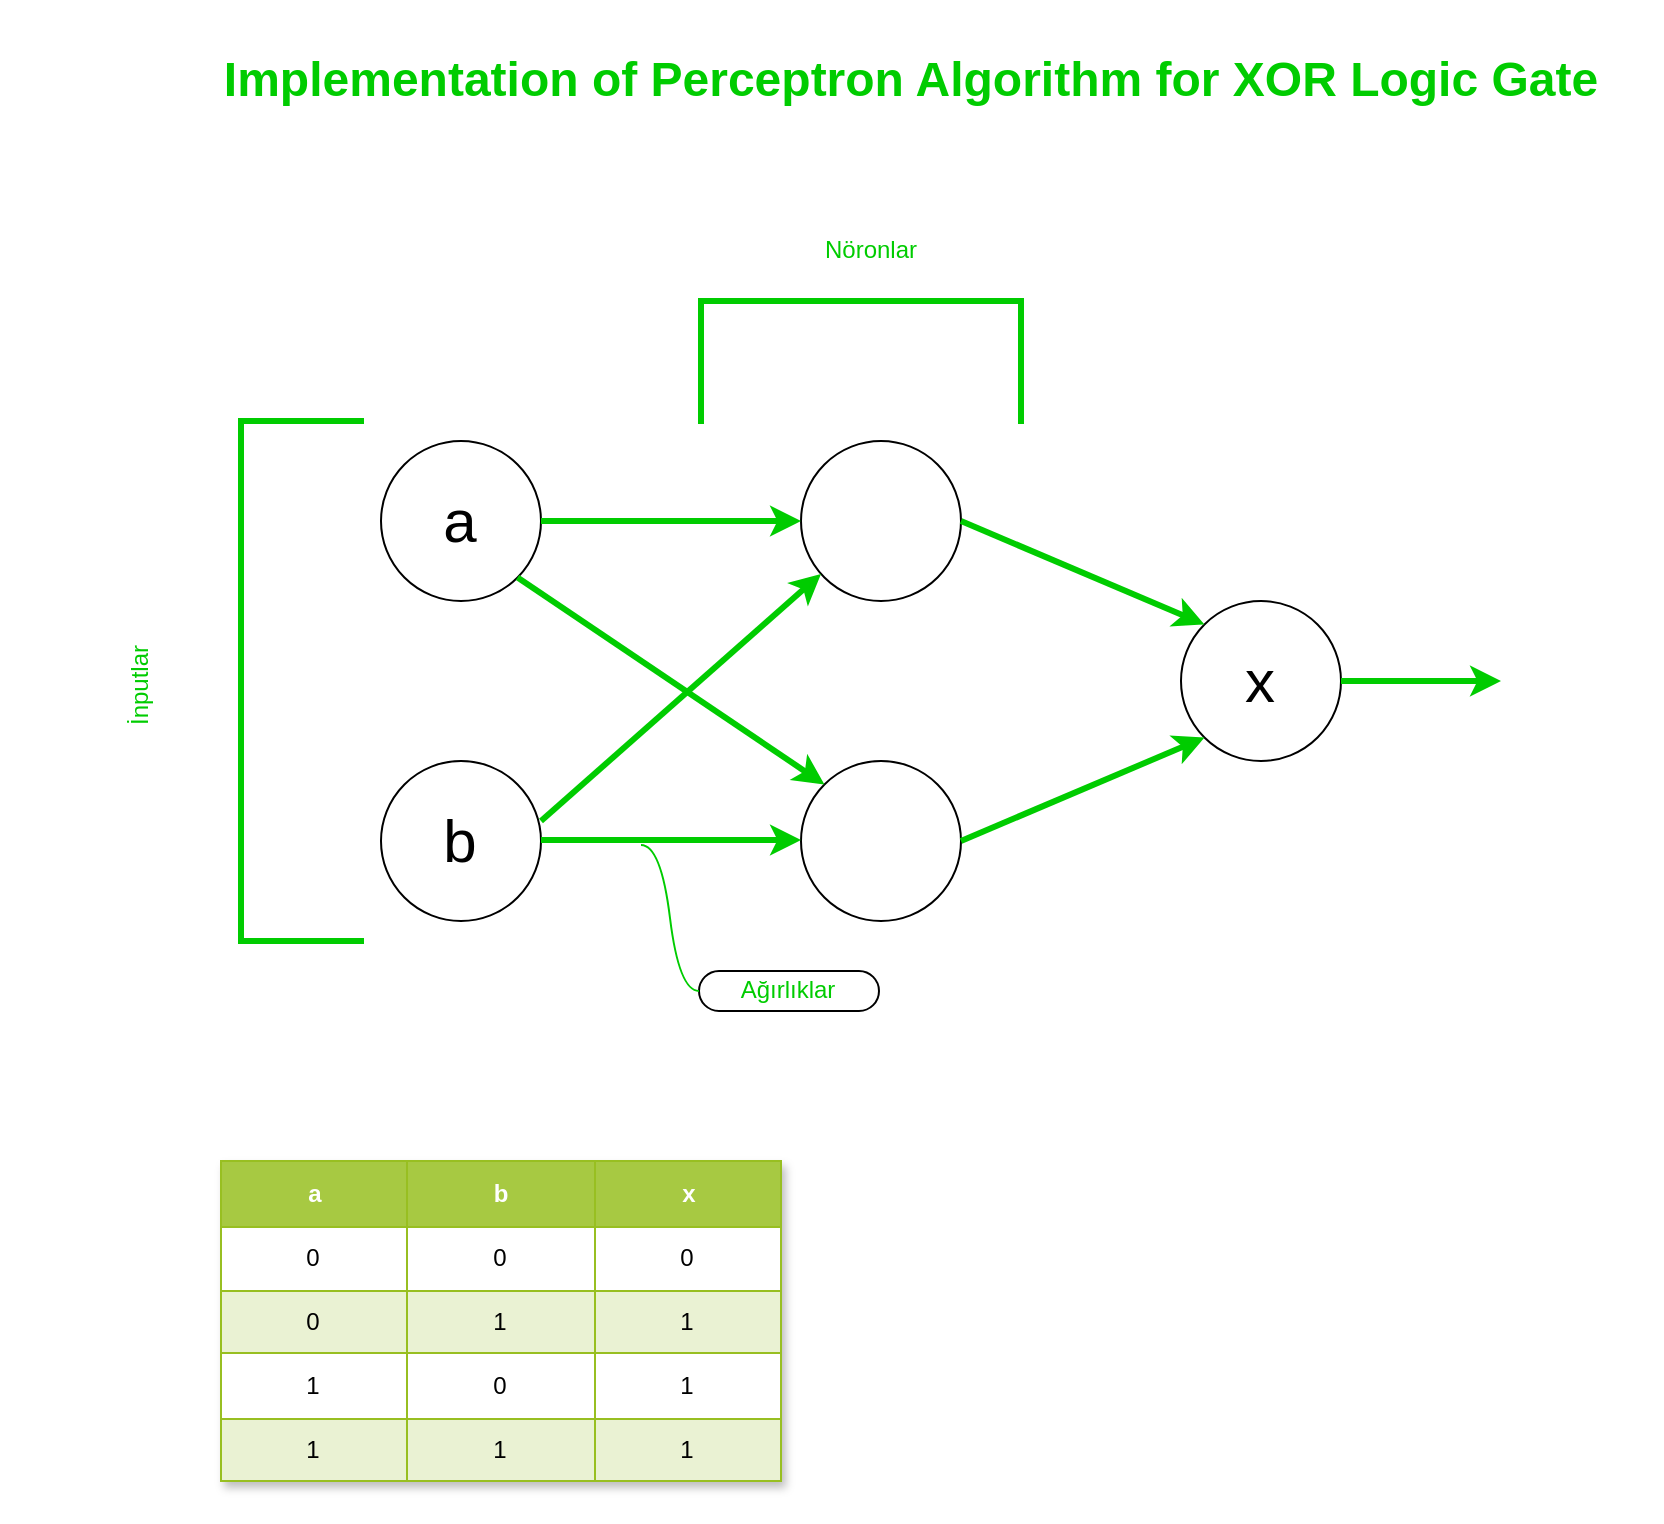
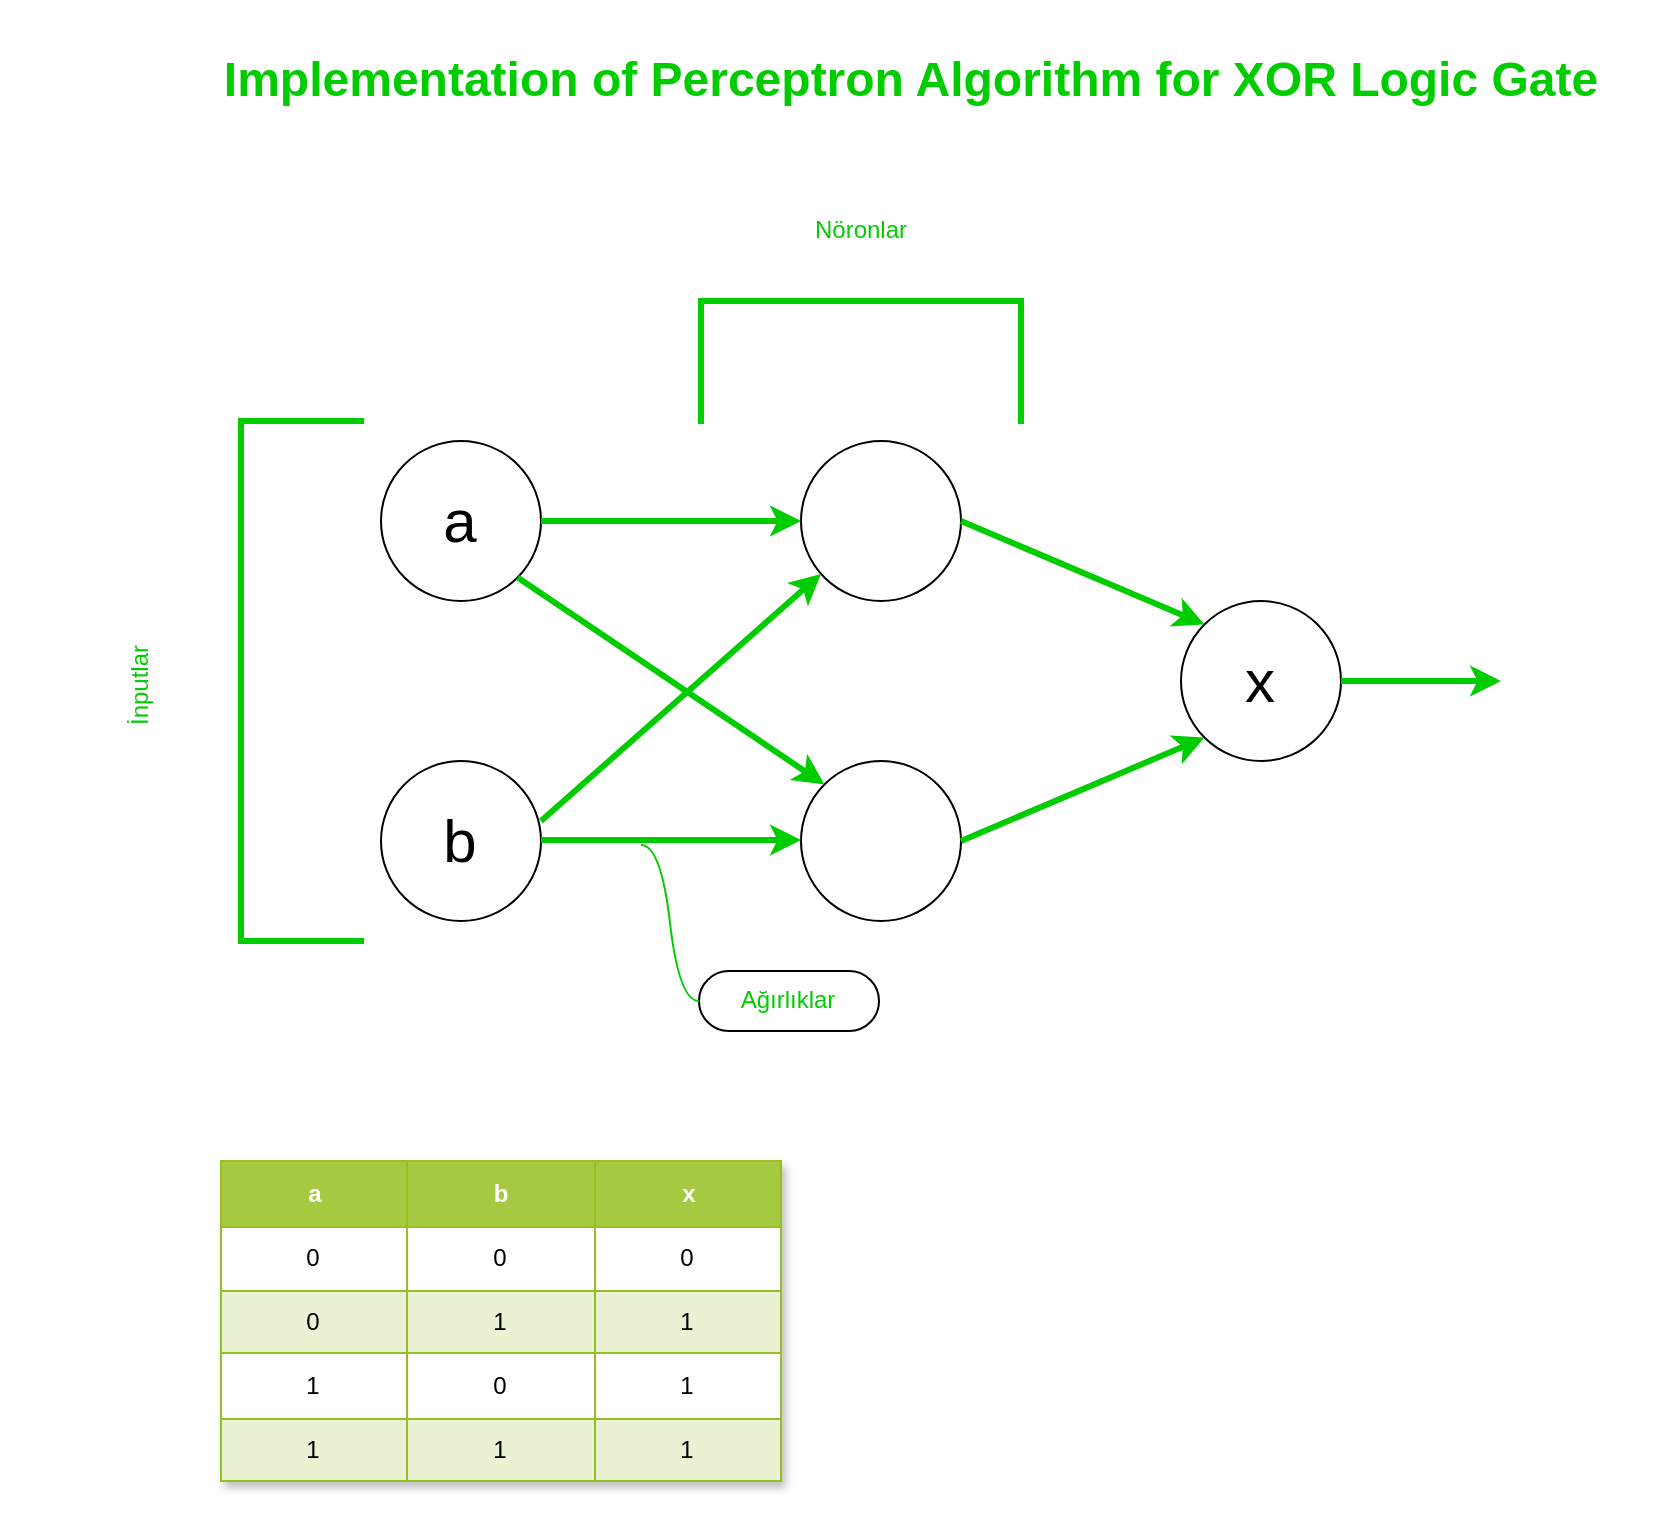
  <mxCell id="0" />
  <mxCell id="1" parent="0" />
  <mxCell id="2" value="&lt;font style=&quot;font-size: 30px;&quot;&gt;a&lt;/font&gt;" style="ellipse;whiteSpace=wrap;html=1;aspect=fixed;" vertex="1" parent="1"><mxGeometry x="190" y="220" width="80" height="80" as="geometry" /></mxCell>
  <mxCell id="3" value="&lt;font style=&quot;font-size: 30px;&quot;&gt;b&lt;/font&gt;" style="ellipse;whiteSpace=wrap;html=1;aspect=fixed;" vertex="1" parent="1"><mxGeometry x="190" y="380" width="80" height="80" as="geometry" /></mxCell>
  <mxCell id="4" value="" style="ellipse;whiteSpace=wrap;html=1;aspect=fixed;" vertex="1" parent="1"><mxGeometry x="400" y="220" width="80" height="80" as="geometry" /></mxCell>
  <mxCell id="5" value="" style="ellipse;whiteSpace=wrap;html=1;aspect=fixed;" vertex="1" parent="1"><mxGeometry x="400" y="380" width="80" height="80" as="geometry" /></mxCell>
  <mxCell id="6" value="&lt;font style=&quot;font-size: 30px;&quot;&gt;x&lt;/font&gt;" style="ellipse;whiteSpace=wrap;html=1;aspect=fixed;" vertex="1" parent="1"><mxGeometry x="590" y="300" width="80" height="80" as="geometry" /></mxCell>
  <mxCell id="7" value="" style="endArrow=classic;html=1;rounded=0;entryX=0;entryY=0.5;entryDx=0;entryDy=0;strokeWidth=3;strokeColor=#00CC00;" edge="1" parent="1" target="4"><mxGeometry width="50" height="50" relative="1" as="geometry"><mxPoint x="270" y="260" as="sourcePoint" /><mxPoint x="320" y="210" as="targetPoint" /></mxGeometry></mxCell>
  <mxCell id="8" value="" style="endArrow=classic;html=1;rounded=0;entryX=0;entryY=0.5;entryDx=0;entryDy=0;strokeWidth=3;strokeColor=#00CC00;" edge="1" parent="1"><mxGeometry width="50" height="50" relative="1" as="geometry"><mxPoint x="270" y="419.5" as="sourcePoint" /><mxPoint x="400" y="419.5" as="targetPoint" /></mxGeometry></mxCell>
  <mxCell id="9" value="" style="endArrow=classic;html=1;rounded=0;entryX=0;entryY=0;entryDx=0;entryDy=0;strokeWidth=3;strokeColor=#00CC00;" edge="1" parent="1" target="6"><mxGeometry width="50" height="50" relative="1" as="geometry"><mxPoint x="480" y="260" as="sourcePoint" /><mxPoint x="530" y="210" as="targetPoint" /></mxGeometry></mxCell>
  <mxCell id="10" value="" style="endArrow=classic;html=1;rounded=0;entryX=0;entryY=1;entryDx=0;entryDy=0;strokeWidth=3;strokeColor=#00CC00;" edge="1" parent="1" target="6"><mxGeometry width="50" height="50" relative="1" as="geometry"><mxPoint x="480" y="420" as="sourcePoint" /><mxPoint x="530" y="370" as="targetPoint" /></mxGeometry></mxCell>
  <mxCell id="11" value="" style="endArrow=classic;html=1;rounded=0;strokeWidth=3;strokeColor=#00CC00;" edge="1" parent="1" target="4"><mxGeometry width="50" height="50" relative="1" as="geometry"><mxPoint x="270" y="410" as="sourcePoint" /><mxPoint x="320" y="360" as="targetPoint" /></mxGeometry></mxCell>
  <mxCell id="12" value="" style="endArrow=classic;html=1;rounded=0;entryX=0;entryY=0;entryDx=0;entryDy=0;exitX=1;exitY=1;exitDx=0;exitDy=0;strokeWidth=3;strokeColor=#00CC00;" edge="1" parent="1" source="2" target="5"><mxGeometry width="50" height="50" relative="1" as="geometry"><mxPoint x="260" y="300" as="sourcePoint" /><mxPoint x="310" y="250" as="targetPoint" /></mxGeometry></mxCell>
  <mxCell id="13" value="" style="endArrow=classic;html=1;rounded=0;strokeColor=#00CC00;strokeWidth=3;" edge="1" parent="1"><mxGeometry width="50" height="50" relative="1" as="geometry"><mxPoint x="670" y="340" as="sourcePoint" /><mxPoint x="750" y="340" as="targetPoint" /></mxGeometry></mxCell>
  <mxCell id="14" value="Assets" style="childLayout=tableLayout;recursiveResize=0;strokeColor=#98bf21;fillColor=#A7C942;shadow=1;" vertex="1" parent="1"><mxGeometry x="110" y="580" width="280" height="160" as="geometry" /></mxCell>
  <mxCell id="15" style="shape=tableRow;horizontal=0;startSize=0;swimlaneHead=0;swimlaneBody=0;top=0;left=0;bottom=0;right=0;dropTarget=0;collapsible=0;recursiveResize=0;expand=0;fontStyle=0;strokeColor=inherit;fillColor=#ffffff;" vertex="1" parent="14"><mxGeometry width="280" height="33" as="geometry" /></mxCell>
  <mxCell id="16" value="a" style="connectable=0;recursiveResize=0;strokeColor=inherit;fillColor=#A7C942;align=center;fontStyle=1;fontColor=#FFFFFF;html=1;" vertex="1" parent="15"><mxGeometry width="93" height="33" as="geometry"><mxRectangle width="93" height="33" as="alternateBounds" /></mxGeometry></mxCell>
  <mxCell id="17" value="b" style="connectable=0;recursiveResize=0;strokeColor=inherit;fillColor=#A7C942;align=center;fontStyle=1;fontColor=#FFFFFF;html=1;" vertex="1" parent="15"><mxGeometry x="93" width="94" height="33" as="geometry"><mxRectangle width="94" height="33" as="alternateBounds" /></mxGeometry></mxCell>
  <mxCell id="18" value="x" style="connectable=0;recursiveResize=0;strokeColor=inherit;fillColor=#A7C942;align=center;fontStyle=1;fontColor=#FFFFFF;html=1;" vertex="1" parent="15"><mxGeometry x="187" width="93" height="33" as="geometry"><mxRectangle width="93" height="33" as="alternateBounds" /></mxGeometry></mxCell>
  <mxCell id="19" value="" style="shape=tableRow;horizontal=0;startSize=0;swimlaneHead=0;swimlaneBody=0;top=0;left=0;bottom=0;right=0;dropTarget=0;collapsible=0;recursiveResize=0;expand=0;fontStyle=0;strokeColor=inherit;fillColor=#ffffff;" vertex="1" parent="14"><mxGeometry y="33" width="280" height="32" as="geometry" /></mxCell>
  <mxCell id="20" value="0" style="connectable=0;recursiveResize=0;strokeColor=inherit;fillColor=inherit;align=center;whiteSpace=wrap;html=1;" vertex="1" parent="19"><mxGeometry width="93" height="32" as="geometry"><mxRectangle width="93" height="32" as="alternateBounds" /></mxGeometry></mxCell>
  <mxCell id="21" value="0" style="connectable=0;recursiveResize=0;strokeColor=inherit;fillColor=inherit;align=center;whiteSpace=wrap;html=1;" vertex="1" parent="19"><mxGeometry x="93" width="94" height="32" as="geometry"><mxRectangle width="94" height="32" as="alternateBounds" /></mxGeometry></mxCell>
  <mxCell id="22" value="0" style="connectable=0;recursiveResize=0;strokeColor=inherit;fillColor=inherit;align=center;whiteSpace=wrap;html=1;" vertex="1" parent="19"><mxGeometry x="187" width="93" height="32" as="geometry"><mxRectangle width="93" height="32" as="alternateBounds" /></mxGeometry></mxCell>
  <mxCell id="23" value="" style="shape=tableRow;horizontal=0;startSize=0;swimlaneHead=0;swimlaneBody=0;top=0;left=0;bottom=0;right=0;dropTarget=0;collapsible=0;recursiveResize=0;expand=0;fontStyle=1;strokeColor=inherit;fillColor=#EAF2D3;" vertex="1" parent="14"><mxGeometry y="65" width="280" height="31" as="geometry" /></mxCell>
  <mxCell id="24" value="0" style="connectable=0;recursiveResize=0;strokeColor=inherit;fillColor=inherit;whiteSpace=wrap;html=1;" vertex="1" parent="23"><mxGeometry width="93" height="31" as="geometry"><mxRectangle width="93" height="31" as="alternateBounds" /></mxGeometry></mxCell>
  <mxCell id="25" value="1" style="connectable=0;recursiveResize=0;strokeColor=inherit;fillColor=inherit;whiteSpace=wrap;html=1;" vertex="1" parent="23"><mxGeometry x="93" width="94" height="31" as="geometry"><mxRectangle width="94" height="31" as="alternateBounds" /></mxGeometry></mxCell>
  <mxCell id="26" value="1" style="connectable=0;recursiveResize=0;strokeColor=inherit;fillColor=inherit;whiteSpace=wrap;html=1;" vertex="1" parent="23"><mxGeometry x="187" width="93" height="31" as="geometry"><mxRectangle width="93" height="31" as="alternateBounds" /></mxGeometry></mxCell>
  <mxCell id="27" value="" style="shape=tableRow;horizontal=0;startSize=0;swimlaneHead=0;swimlaneBody=0;top=0;left=0;bottom=0;right=0;dropTarget=0;collapsible=0;recursiveResize=0;expand=0;fontStyle=0;strokeColor=inherit;fillColor=#ffffff;" vertex="1" parent="14"><mxGeometry y="96" width="280" height="33" as="geometry" /></mxCell>
  <mxCell id="28" value="1" style="connectable=0;recursiveResize=0;strokeColor=inherit;fillColor=inherit;fontStyle=0;align=center;whiteSpace=wrap;html=1;" vertex="1" parent="27"><mxGeometry width="93" height="33" as="geometry"><mxRectangle width="93" height="33" as="alternateBounds" /></mxGeometry></mxCell>
  <mxCell id="29" value="0" style="connectable=0;recursiveResize=0;strokeColor=inherit;fillColor=inherit;fontStyle=0;align=center;whiteSpace=wrap;html=1;" vertex="1" parent="27"><mxGeometry x="93" width="94" height="33" as="geometry"><mxRectangle width="94" height="33" as="alternateBounds" /></mxGeometry></mxCell>
  <mxCell id="30" value="1" style="connectable=0;recursiveResize=0;strokeColor=inherit;fillColor=inherit;fontStyle=0;align=center;whiteSpace=wrap;html=1;" vertex="1" parent="27"><mxGeometry x="187" width="93" height="33" as="geometry"><mxRectangle width="93" height="33" as="alternateBounds" /></mxGeometry></mxCell>
  <mxCell id="31" value="" style="shape=tableRow;horizontal=0;startSize=0;swimlaneHead=0;swimlaneBody=0;top=0;left=0;bottom=0;right=0;dropTarget=0;collapsible=0;recursiveResize=0;expand=0;fontStyle=1;strokeColor=inherit;fillColor=#EAF2D3;" vertex="1" parent="14"><mxGeometry y="129" width="280" height="31" as="geometry" /></mxCell>
  <mxCell id="32" value="1" style="connectable=0;recursiveResize=0;strokeColor=inherit;fillColor=inherit;whiteSpace=wrap;html=1;" vertex="1" parent="31"><mxGeometry width="93" height="31" as="geometry"><mxRectangle width="93" height="31" as="alternateBounds" /></mxGeometry></mxCell>
  <mxCell id="33" value="1" style="connectable=0;recursiveResize=0;strokeColor=inherit;fillColor=inherit;whiteSpace=wrap;html=1;" vertex="1" parent="31"><mxGeometry x="93" width="94" height="31" as="geometry"><mxRectangle width="94" height="31" as="alternateBounds" /></mxGeometry></mxCell>
  <mxCell id="34" value="1" style="connectable=0;recursiveResize=0;strokeColor=inherit;fillColor=inherit;whiteSpace=wrap;html=1;" vertex="1" parent="31"><mxGeometry x="187" width="93" height="31" as="geometry"><mxRectangle width="93" height="31" as="alternateBounds" /></mxGeometry></mxCell>
  <mxCell id="35" value="&lt;h1 style=&quot;box-sizing: border-box; margin: 0px; padding: 0px; border: 0px; vertical-align: baseline; clear: both; font-family: &amp;quot;Source Sans 3&amp;quot;, sans-serif; text-align: left;&quot;&gt;&lt;font color=&quot;#00cc00&quot; style=&quot;font-size: 24px; background-color: rgb(255, 255, 255);&quot;&gt;Implementation of Perceptron Algorithm for XOR Logic Gate&lt;/font&gt;&lt;/h1&gt;" style="text;html=1;align=center;verticalAlign=middle;resizable=0;points=[];autosize=1;strokeColor=none;fillColor=#FFFFFF;" vertex="1" parent="1"><mxGeometry x="100" y="20" width="710" height="40" as="geometry" /></mxCell>
  <mxCell id="36" value="" style="shape=partialRectangle;whiteSpace=wrap;html=1;bottom=1;right=1;left=1;top=0;fillColor=none;routingCenterX=-0.5;rotation=-180;strokeWidth=3;strokeColor=#00CC00;" vertex="1" parent="1"><mxGeometry x="350" y="150" width="160" height="60" as="geometry" /></mxCell>
- <mxCell id="37" value="&lt;font color=&quot;#00cc00&quot;&gt;Nöronlar&lt;/font&gt;" style="text;html=1;align=center;verticalAlign=middle;resizable=0;points=[];autosize=1;strokeColor=none;fillColor=none;" vertex="1" parent="1"><mxGeometry x="400" y="110" width="70" height="30" as="geometry" /></mxCell>
+ <mxCell id="37" value="&lt;font color=&quot;#00cc00&quot;&gt;Nöronlar&lt;/font&gt;" style="text;html=1;align=center;verticalAlign=middle;resizable=0;points=[];autosize=1;strokeColor=none;fillColor=none;" vertex="1" parent="1"><mxGeometry x="395" y="100" width="70" height="30" as="geometry" /></mxCell>
  <mxCell id="38" value="" style="shape=partialRectangle;whiteSpace=wrap;html=1;bottom=1;right=1;left=1;top=0;fillColor=none;routingCenterX=-0.5;rotation=90;strokeWidth=3;strokeColor=#00CC00;" vertex="1" parent="1"><mxGeometry x="20" y="310" width="260" height="60" as="geometry" /></mxCell>
  <mxCell id="39" value="&lt;font color=&quot;#00cc00&quot;&gt;İnputlar&lt;/font&gt;" style="text;html=1;align=center;verticalAlign=middle;resizable=0;points=[];autosize=1;strokeColor=none;fillColor=none;rotation=-90;" vertex="1" parent="1"><mxGeometry x="40" y="328" width="60" height="30" as="geometry" /></mxCell>
- <mxCell id="40" value="&lt;font color=&quot;#00cc00&quot;&gt;Ağırlıklar&lt;/font&gt;" style="whiteSpace=wrap;html=1;rounded=1;arcSize=50;align=center;verticalAlign=middle;strokeWidth=1;autosize=1;spacing=4;treeFolding=1;treeMoving=1;newEdgeStyle={&quot;edgeStyle&quot;:&quot;entityRelationEdgeStyle&quot;,&quot;startArrow&quot;:&quot;none&quot;,&quot;endArrow&quot;:&quot;none&quot;,&quot;segment&quot;:10,&quot;curved&quot;:1,&quot;sourcePerimeterSpacing&quot;:0,&quot;targetPerimeterSpacing&quot;:0};" vertex="1" parent="1"><mxGeometry x="349" y="485" width="90" height="20" as="geometry" /></mxCell>
+ <mxCell id="40" value="&lt;font color=&quot;#00cc00&quot;&gt;Ağırlıklar&lt;/font&gt;" style="whiteSpace=wrap;html=1;rounded=1;arcSize=50;align=center;verticalAlign=middle;strokeWidth=1;autosize=1;spacing=4;treeFolding=1;treeMoving=1;newEdgeStyle={&quot;edgeStyle&quot;:&quot;entityRelationEdgeStyle&quot;,&quot;startArrow&quot;:&quot;none&quot;,&quot;endArrow&quot;:&quot;none&quot;,&quot;segment&quot;:10,&quot;curved&quot;:1,&quot;sourcePerimeterSpacing&quot;:0,&quot;targetPerimeterSpacing&quot;:0};" vertex="1" parent="1"><mxGeometry x="349" y="485" width="90" height="30" as="geometry" /></mxCell>
  <mxCell id="41" value="" style="edgeStyle=entityRelationEdgeStyle;startArrow=none;endArrow=none;segment=10;curved=1;sourcePerimeterSpacing=0;targetPerimeterSpacing=0;rounded=0;strokeColor=#00CC00;" edge="1" target="40" parent="1"><mxGeometry relative="1" as="geometry"><mxPoint x="320" y="422" as="sourcePoint" /></mxGeometry></mxCell>
